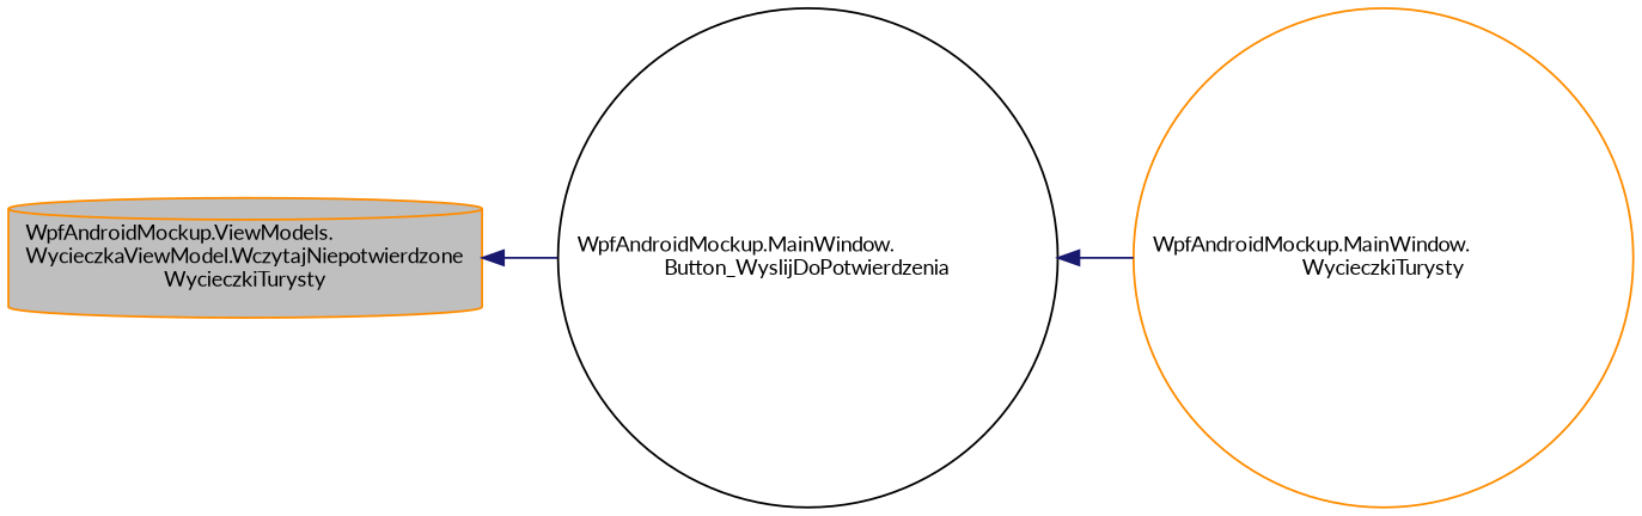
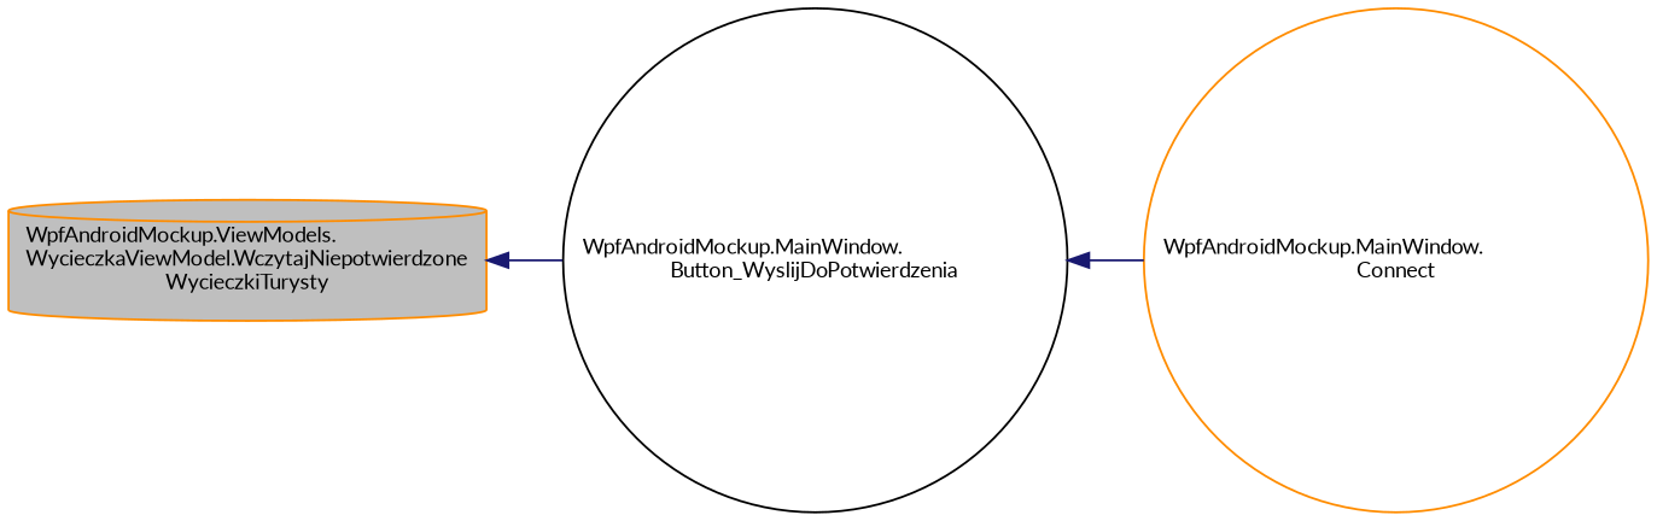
  digraph {
    rankdir=LR
    fontname=Lato
    node [color=darkorange fillcolor=white fontname=Lato fontsize=10 shape=circle style=filled]
    edge [color=midnightblue dir=back fontname=Lato fontsize=10 labelfontname=Helvetica labelfontsize=10 style=solid]
    n1 [fillcolor=grey75 fontcolor=black height=0.2 label="WpfAndroidMockup.ViewModels.\lWycieczkaViewModel.WczytajNiepotwierdzone\lWycieczkiTurysty" shape=cylinder width=0.4]
    n2 [color=black height=0.2 label="WpfAndroidMockup.MainWindow.\lButton_WyslijDoPotwierdzenia" width=0.4]
-   n3 [height=0.2 label="WpfAndroidMockup.MainWindow.\lWycieczkiTurysty" width=0.4]
+   n3 [height=0.2 label="WpfAndroidMockup.MainWindow.\lConnect" width=0.4]
    n1 -> n2
    n2 -> n3
  }
